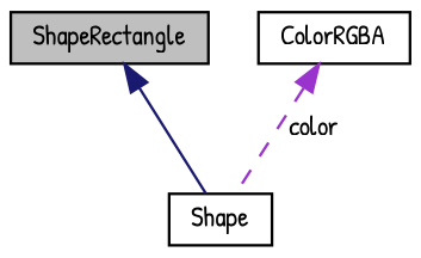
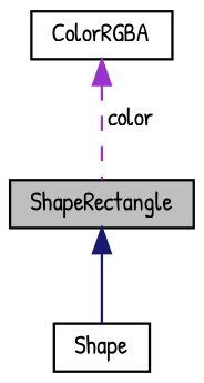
  digraph {
    fontname="Patrick Hand"
    node [color=black fillcolor=white fontname="Patrick Hand" fontsize=10 shape=record style=filled]
    edge [dir=back fontname="Patrick Hand" fontsize=10 labelfontname=Helvetica labelfontsize=10]
    n1 [fillcolor=grey75 fontcolor=black height=0.2 label=ShapeRectangle width=0.4]
    n2 [height=0.2 label=Shape width=0.4]
    n3 [height=0.2 label=ColorRGBA width=0.4]
    n1 -> n2 [color=midnightblue style=solid]
-   n3 -> n2 [color=darkorchid3 label=" color" style=dashed]
+   n3 -> n1 [color=darkorchid3 label=" color" style=dashed]
  }
